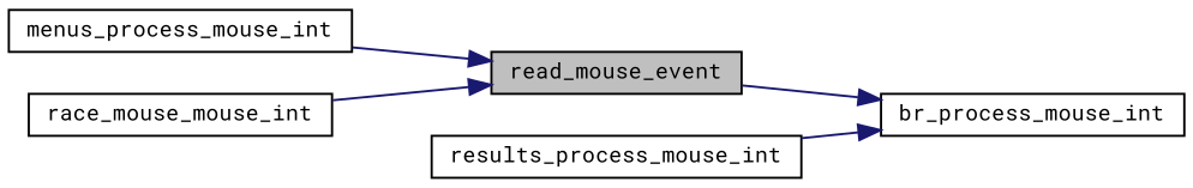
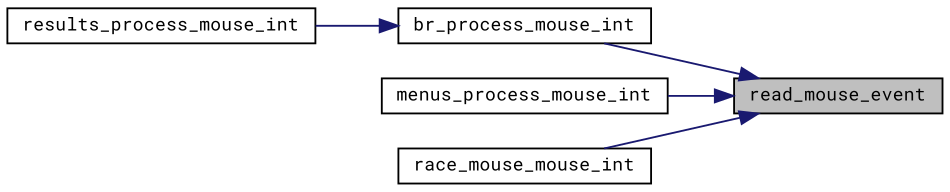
  digraph {
    fontname="Roboto Mono"
    rankdir=RL
    node [color=black fillcolor=white fontname="Roboto Mono" fontsize=10 shape=record style=filled]
    edge [color=midnightblue dir=back fontname="Roboto Mono" fontsize=10 labelfontname=Helvetica labelfontsize=10 style=solid]
    n1 [fillcolor=grey75 fontcolor=black height=0.2 label=read_mouse_event width=0.4]
    n2 [height=0.2 label=br_process_mouse_int width=0.4]
    n3 [height=0.2 label=menus_process_mouse_int width=0.4]
    n4 [height=0.2 label=race_mouse_mouse_int width=0.4]
    n5 [height=0.2 label=results_process_mouse_int width=0.4]
-   n2 -> n1
+   n1 -> n2
    n1 -> n3
    n1 -> n4
    n2 -> n5
  }
